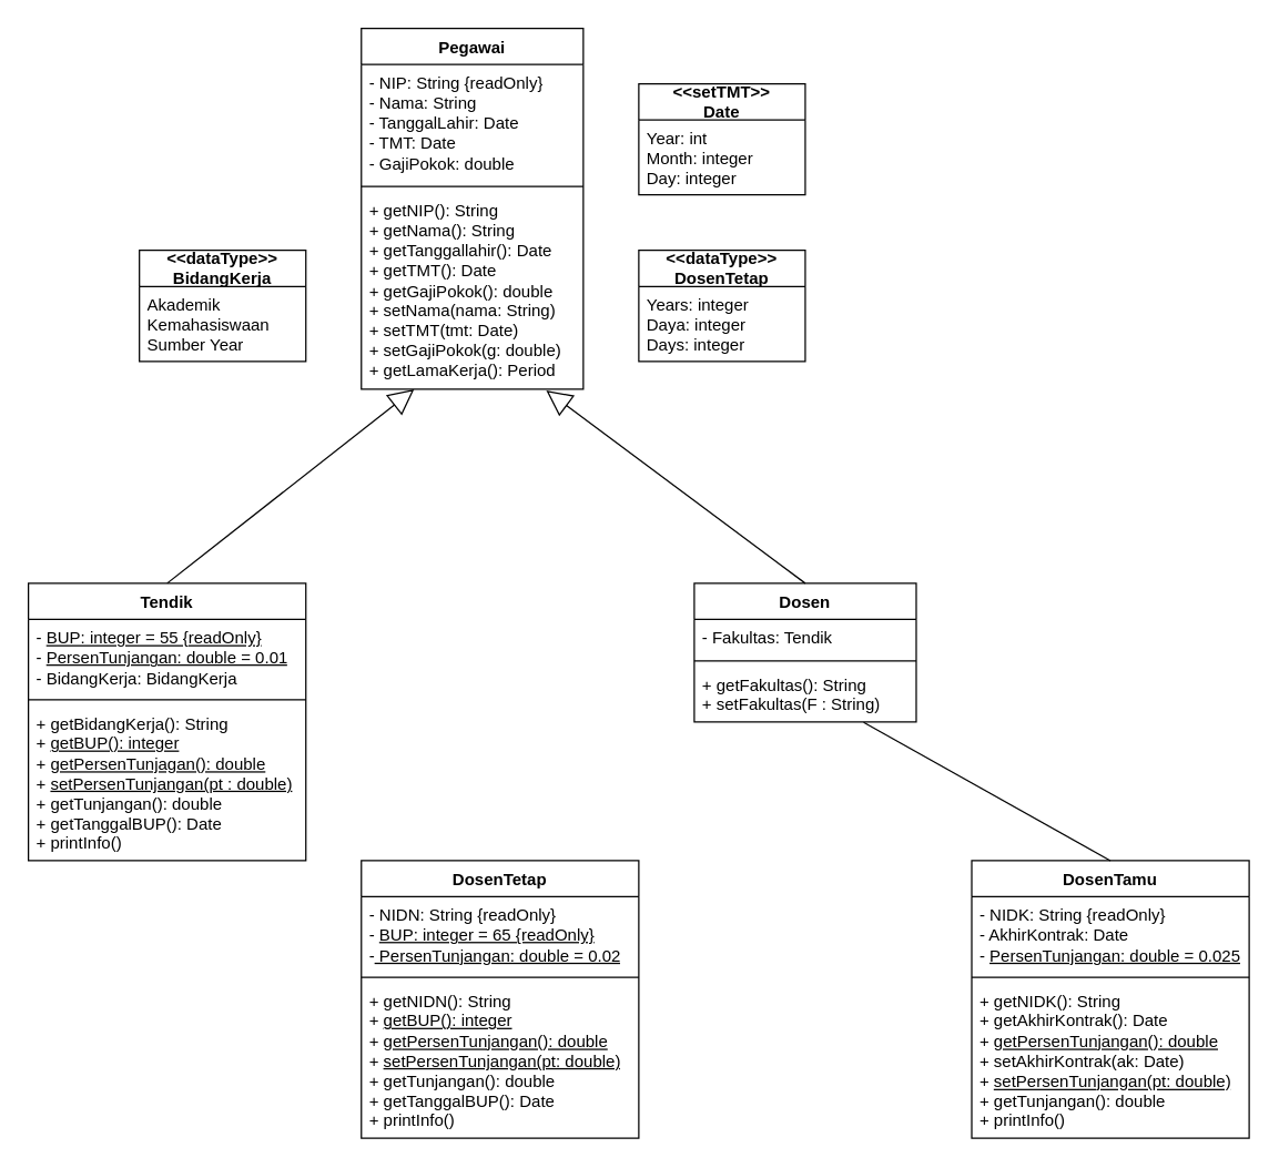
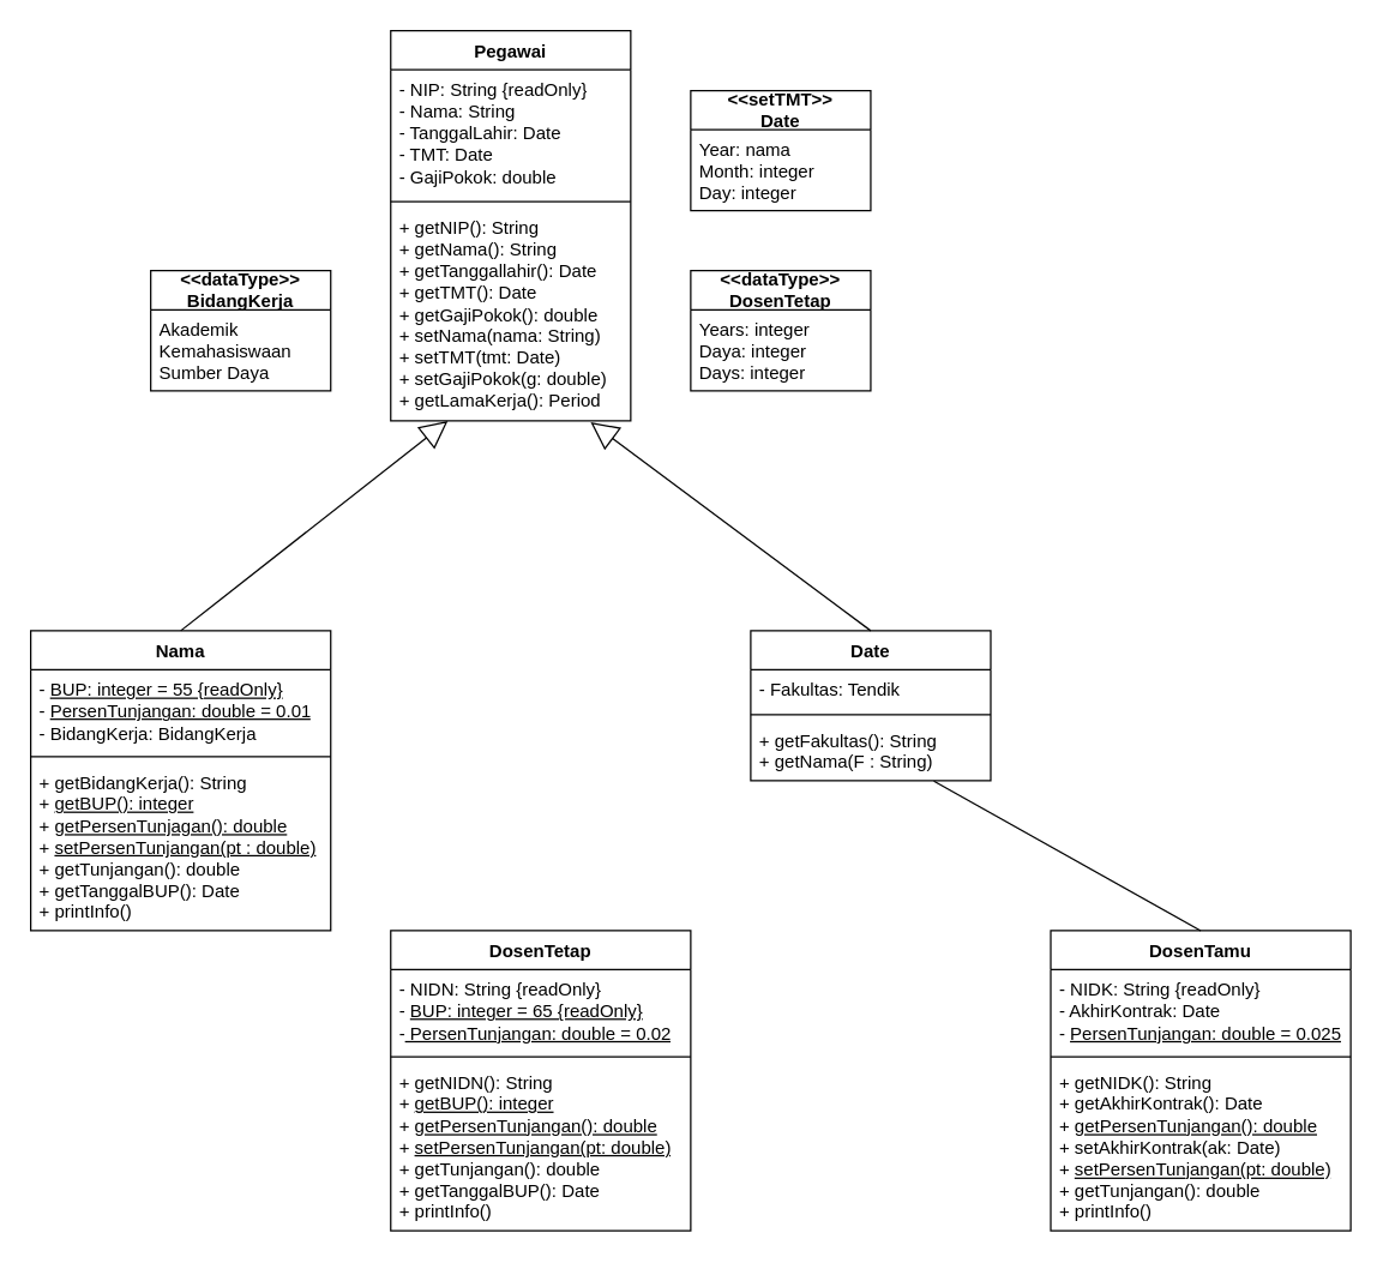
  <mxCell id="0" style=";html=1;" />
  <mxCell id="1" style=";html=1;" parent="0" />
- <mxCell id="2" value="Tendik" style="swimlane;fontStyle=1;align=center;verticalAlign=top;childLayout=stackLayout;horizontal=1;startSize=26;horizontalStack=0;resizeParent=1;resizeParentMax=0;resizeLast=0;collapsible=1;marginBottom=0;whiteSpace=wrap;html=1;" vertex="1" parent="1"><mxGeometry x="20" y="420" width="200" height="200" as="geometry" /></mxCell>
+ <mxCell id="2" value="Nama" style="swimlane;fontStyle=1;align=center;verticalAlign=top;childLayout=stackLayout;horizontal=1;startSize=26;horizontalStack=0;resizeParent=1;resizeParentMax=0;resizeLast=0;collapsible=1;marginBottom=0;whiteSpace=wrap;html=1;" vertex="1" parent="1"><mxGeometry x="20" y="420" width="200" height="200" as="geometry" /></mxCell>
  <mxCell id="3" value="- &lt;u&gt;BUP: integer = 55 {readOnly}&lt;/u&gt;&lt;div&gt;- &lt;u&gt;PersenTunjangan: double = 0.01&lt;/u&gt;&lt;/div&gt;&lt;div&gt;- BidangKerja: BidangKerja&lt;/div&gt;" style="text;strokeColor=none;fillColor=none;align=left;verticalAlign=top;spacingLeft=4;spacingRight=4;overflow=hidden;rotatable=0;points=[[0,0.5],[1,0.5]];portConstraint=eastwest;whiteSpace=wrap;html=1;" vertex="1" parent="2"><mxGeometry y="26" width="200" height="54" as="geometry" /></mxCell>
  <mxCell id="4" value="" style="line;strokeWidth=1;fillColor=none;align=left;verticalAlign=middle;spacingTop=-1;spacingLeft=3;spacingRight=3;rotatable=0;labelPosition=right;points=[];portConstraint=eastwest;strokeColor=inherit;" vertex="1" parent="2"><mxGeometry y="80" width="200" height="8" as="geometry" /></mxCell>
  <mxCell id="5" value="+ getBidangKerja(): String&lt;div&gt;+&amp;nbsp;&lt;u&gt;getBUP(): integer&lt;/u&gt;&lt;br&gt;&lt;div&gt;+ &lt;u&gt;getPersenTunjagan(): double&lt;/u&gt;&lt;/div&gt;&lt;div&gt;+ &lt;u&gt;setPersenTunjangan(pt : double)&lt;/u&gt;&lt;/div&gt;&lt;div&gt;+ getTunjangan(): double&lt;/div&gt;&lt;div&gt;+ getTanggalBUP(): Date&lt;/div&gt;&lt;div&gt;+ printInfo()&lt;/div&gt;&lt;/div&gt;" style="text;strokeColor=none;fillColor=none;align=left;verticalAlign=top;spacingLeft=4;spacingRight=4;overflow=hidden;rotatable=0;points=[[0,0.5],[1,0.5]];portConstraint=eastwest;whiteSpace=wrap;html=1;" vertex="1" parent="2"><mxGeometry y="88" width="200" height="112" as="geometry" /></mxCell>
  <mxCell id="6" value="Pegawai" style="swimlane;fontStyle=1;align=center;verticalAlign=top;childLayout=stackLayout;horizontal=1;startSize=26;horizontalStack=0;resizeParent=1;resizeParentMax=0;resizeLast=0;collapsible=1;marginBottom=0;whiteSpace=wrap;html=1;" vertex="1" parent="1"><mxGeometry x="260" y="20" width="160" height="260" as="geometry" /></mxCell>
  <mxCell id="7" value="- NIP: String {readOnly}&lt;div&gt;- Nama: String&lt;/div&gt;&lt;div&gt;- TanggalLahir: Date&lt;/div&gt;&lt;div&gt;- TMT: Date&lt;/div&gt;&lt;div&gt;- GajiPokok: double&lt;/div&gt;" style="text;strokeColor=none;fillColor=none;align=left;verticalAlign=top;spacingLeft=4;spacingRight=4;overflow=hidden;rotatable=0;points=[[0,0.5],[1,0.5]];portConstraint=eastwest;whiteSpace=wrap;html=1;" vertex="1" parent="6"><mxGeometry y="26" width="160" height="84" as="geometry" /></mxCell>
  <mxCell id="8" value="" style="line;strokeWidth=1;fillColor=none;align=left;verticalAlign=middle;spacingTop=-1;spacingLeft=3;spacingRight=3;rotatable=0;labelPosition=right;points=[];portConstraint=eastwest;strokeColor=inherit;" vertex="1" parent="6"><mxGeometry y="110" width="160" height="8" as="geometry" /></mxCell>
  <mxCell id="9" value="+ getNIP(): String&lt;div&gt;+ getNama(): String&lt;/div&gt;&lt;div&gt;+ getTanggallahir(): Date&lt;/div&gt;&lt;div&gt;+ getTMT(): Date&lt;/div&gt;&lt;div&gt;+ getGajiPokok(): double&lt;/div&gt;&lt;div&gt;+ setNama(nama: String)&lt;/div&gt;&lt;div&gt;+ setTMT(tmt: Date)&lt;/div&gt;&lt;div&gt;+ setGajiPokok(g: double)&lt;/div&gt;&lt;div&gt;+ getLamaKerja(): Period&lt;/div&gt;&lt;div&gt;&lt;br&gt;&lt;/div&gt;" style="text;strokeColor=none;fillColor=none;align=left;verticalAlign=top;spacingLeft=4;spacingRight=4;overflow=hidden;rotatable=0;points=[[0,0.5],[1,0.5]];portConstraint=eastwest;whiteSpace=wrap;html=1;" vertex="1" parent="6"><mxGeometry y="118" width="160" height="142" as="geometry" /></mxCell>
- <mxCell id="10" value="Dosen" style="swimlane;fontStyle=1;align=center;verticalAlign=top;childLayout=stackLayout;horizontal=1;startSize=26;horizontalStack=0;resizeParent=1;resizeParentMax=0;resizeLast=0;collapsible=1;marginBottom=0;whiteSpace=wrap;html=1;" vertex="1" parent="1"><mxGeometry x="500" y="420" width="160" height="100" as="geometry" /></mxCell>
+ <mxCell id="10" value="Date" style="swimlane;fontStyle=1;align=center;verticalAlign=top;childLayout=stackLayout;horizontal=1;startSize=26;horizontalStack=0;resizeParent=1;resizeParentMax=0;resizeLast=0;collapsible=1;marginBottom=0;whiteSpace=wrap;html=1;" vertex="1" parent="1"><mxGeometry x="500" y="420" width="160" height="100" as="geometry" /></mxCell>
  <mxCell id="11" value="- Fakultas: Tendik" style="text;strokeColor=none;fillColor=none;align=left;verticalAlign=top;spacingLeft=4;spacingRight=4;overflow=hidden;rotatable=0;points=[[0,0.5],[1,0.5]];portConstraint=eastwest;whiteSpace=wrap;html=1;" vertex="1" parent="10"><mxGeometry y="26" width="160" height="26" as="geometry" /></mxCell>
  <mxCell id="12" value="" style="line;strokeWidth=1;fillColor=none;align=left;verticalAlign=middle;spacingTop=-1;spacingLeft=3;spacingRight=3;rotatable=0;labelPosition=right;points=[];portConstraint=eastwest;strokeColor=inherit;" vertex="1" parent="10"><mxGeometry y="52" width="160" height="8" as="geometry" /></mxCell>
- <mxCell id="13" value="+ getFakultas(): String&lt;div&gt;+ setFakultas(F : String)&lt;/div&gt;" style="text;strokeColor=none;fillColor=none;align=left;verticalAlign=top;spacingLeft=4;spacingRight=4;overflow=hidden;rotatable=0;points=[[0,0.5],[1,0.5]];portConstraint=eastwest;whiteSpace=wrap;html=1;" vertex="1" parent="10"><mxGeometry y="60" width="160" height="40" as="geometry" /></mxCell>
+ <mxCell id="13" value="+ getFakultas(): String&lt;div&gt;+ getNama(F : String)&lt;/div&gt;" style="text;strokeColor=none;fillColor=none;align=left;verticalAlign=top;spacingLeft=4;spacingRight=4;overflow=hidden;rotatable=0;points=[[0,0.5],[1,0.5]];portConstraint=eastwest;whiteSpace=wrap;html=1;" vertex="1" parent="10"><mxGeometry y="60" width="160" height="40" as="geometry" /></mxCell>
  <mxCell id="14" value="DosenTetap" style="swimlane;fontStyle=1;align=center;verticalAlign=top;childLayout=stackLayout;horizontal=1;startSize=26;horizontalStack=0;resizeParent=1;resizeParentMax=0;resizeLast=0;collapsible=1;marginBottom=0;whiteSpace=wrap;html=1;" vertex="1" parent="1"><mxGeometry x="260" y="620" width="200" height="200" as="geometry" /></mxCell>
  <mxCell id="15" value="- NIDN: String {readOnly}&lt;div&gt;- &lt;u&gt;BUP: integer = 65 {readOnly}&lt;/u&gt;&lt;/div&gt;&lt;div&gt;-&lt;u&gt; PersenTunjangan: double = 0.02&lt;/u&gt;&lt;/div&gt;" style="text;strokeColor=none;fillColor=none;align=left;verticalAlign=top;spacingLeft=4;spacingRight=4;overflow=hidden;rotatable=0;points=[[0,0.5],[1,0.5]];portConstraint=eastwest;whiteSpace=wrap;html=1;" vertex="1" parent="14"><mxGeometry y="26" width="200" height="54" as="geometry" /></mxCell>
  <mxCell id="16" value="" style="line;strokeWidth=1;fillColor=none;align=left;verticalAlign=middle;spacingTop=-1;spacingLeft=3;spacingRight=3;rotatable=0;labelPosition=right;points=[];portConstraint=eastwest;strokeColor=inherit;" vertex="1" parent="14"><mxGeometry y="80" width="200" height="8" as="geometry" /></mxCell>
  <mxCell id="17" value="+ getNIDN(): String&lt;div&gt;+ &lt;u&gt;getBUP(): integer&lt;/u&gt;&lt;br&gt;&lt;div&gt;+ &lt;u&gt;getPersenTunjangan(): double&lt;/u&gt;&lt;/div&gt;&lt;div&gt;+ &lt;u&gt;setPersenTunjangan(pt: double)&lt;/u&gt;&lt;/div&gt;&lt;div&gt;+ getTunjangan(): double&lt;/div&gt;&lt;div&gt;+ getTanggalBUP(): Date&lt;/div&gt;&lt;div&gt;+ printInfo()&lt;/div&gt;&lt;/div&gt;" style="text;strokeColor=none;fillColor=none;align=left;verticalAlign=top;spacingLeft=4;spacingRight=4;overflow=hidden;rotatable=0;points=[[0,0.5],[1,0.5]];portConstraint=eastwest;whiteSpace=wrap;html=1;" vertex="1" parent="14"><mxGeometry y="88" width="200" height="112" as="geometry" /></mxCell>
  <mxCell id="18" value="DosenTamu" style="swimlane;fontStyle=1;align=center;verticalAlign=top;childLayout=stackLayout;horizontal=1;startSize=26;horizontalStack=0;resizeParent=1;resizeParentMax=0;resizeLast=0;collapsible=1;marginBottom=0;whiteSpace=wrap;html=1;" vertex="1" parent="1"><mxGeometry x="700" y="620" width="200" height="200" as="geometry" /></mxCell>
  <mxCell id="19" value="- NIDK: String {readOnly}&lt;div&gt;- AkhirKontrak: Date&lt;/div&gt;&lt;div&gt;- &lt;u&gt;PersenTunjangan: double = 0.025&lt;/u&gt;&lt;/div&gt;" style="text;strokeColor=none;fillColor=none;align=left;verticalAlign=top;spacingLeft=4;spacingRight=4;overflow=hidden;rotatable=0;points=[[0,0.5],[1,0.5]];portConstraint=eastwest;whiteSpace=wrap;html=1;" vertex="1" parent="18"><mxGeometry y="26" width="200" height="54" as="geometry" /></mxCell>
  <mxCell id="20" value="" style="line;strokeWidth=1;fillColor=none;align=left;verticalAlign=middle;spacingTop=-1;spacingLeft=3;spacingRight=3;rotatable=0;labelPosition=right;points=[];portConstraint=eastwest;strokeColor=inherit;" vertex="1" parent="18"><mxGeometry y="80" width="200" height="8" as="geometry" /></mxCell>
  <mxCell id="21" value="+ getNIDK(): String&lt;div&gt;+ getAkhirKontrak(): Date&lt;/div&gt;&lt;div&gt;+ &lt;u&gt;getPersenTunjangan(): double&lt;/u&gt;&lt;/div&gt;&lt;div&gt;+ setAkhirKontrak(ak: Date)&lt;/div&gt;&lt;div&gt;+ &lt;u&gt;setPersenTunjangan(pt: double)&lt;/u&gt;&lt;/div&gt;&lt;div&gt;+ getTunjangan(): double&lt;/div&gt;&lt;div&gt;+ printInfo()&lt;/div&gt;" style="text;strokeColor=none;fillColor=none;align=left;verticalAlign=top;spacingLeft=4;spacingRight=4;overflow=hidden;rotatable=0;points=[[0,0.5],[1,0.5]];portConstraint=eastwest;whiteSpace=wrap;html=1;" vertex="1" parent="18"><mxGeometry y="88" width="200" height="112" as="geometry" /></mxCell>
  <mxCell id="22" value="&lt;b&gt;&amp;lt;&amp;lt;dataType&amp;gt;&amp;gt;&lt;/b&gt;&lt;div&gt;&lt;b&gt;DosenTetap&lt;/b&gt;&lt;/div&gt;" style="swimlane;fontStyle=0;childLayout=stackLayout;horizontal=1;startSize=26;fillColor=none;horizontalStack=0;resizeParent=1;resizeParentMax=0;resizeLast=0;collapsible=1;marginBottom=0;whiteSpace=wrap;html=1;" vertex="1" parent="1"><mxGeometry x="460" y="180" width="120" height="80" as="geometry" /></mxCell>
  <mxCell id="23" value="Years: integer&lt;div&gt;Daya: integer&lt;/div&gt;&lt;div&gt;Days: integer&lt;/div&gt;" style="text;strokeColor=none;fillColor=none;align=left;verticalAlign=top;spacingLeft=4;spacingRight=4;overflow=hidden;rotatable=0;points=[[0,0.5],[1,0.5]];portConstraint=eastwest;whiteSpace=wrap;html=1;" vertex="1" parent="22"><mxGeometry y="26" width="120" height="54" as="geometry" /></mxCell>
  <mxCell id="24" value="&lt;b&gt;&amp;lt;&amp;lt;dataType&amp;gt;&amp;gt;&lt;/b&gt;&lt;div&gt;&lt;b&gt;BidangKerja&lt;/b&gt;&lt;/div&gt;" style="swimlane;fontStyle=0;childLayout=stackLayout;horizontal=1;startSize=26;fillColor=none;horizontalStack=0;resizeParent=1;resizeParentMax=0;resizeLast=0;collapsible=1;marginBottom=0;whiteSpace=wrap;html=1;" vertex="1" parent="1"><mxGeometry x="100" y="180" width="120" height="80" as="geometry" /></mxCell>
- <mxCell id="25" value="Akademik&lt;div&gt;Kemahasiswaan&lt;/div&gt;&lt;div&gt;Sumber Year&lt;/div&gt;" style="text;strokeColor=none;fillColor=none;align=left;verticalAlign=top;spacingLeft=4;spacingRight=4;overflow=hidden;rotatable=0;points=[[0,0.5],[1,0.5]];portConstraint=eastwest;whiteSpace=wrap;html=1;" vertex="1" parent="24"><mxGeometry y="26" width="120" height="54" as="geometry" /></mxCell>
+ <mxCell id="25" value="Akademik&lt;div&gt;Kemahasiswaan&lt;/div&gt;&lt;div&gt;Sumber Daya&lt;/div&gt;" style="text;strokeColor=none;fillColor=none;align=left;verticalAlign=top;spacingLeft=4;spacingRight=4;overflow=hidden;rotatable=0;points=[[0,0.5],[1,0.5]];portConstraint=eastwest;whiteSpace=wrap;html=1;" vertex="1" parent="24"><mxGeometry y="26" width="120" height="54" as="geometry" /></mxCell>
  <mxCell id="26" value="" style="endArrow=block;endSize=16;endFill=0;html=1;rounded=0;exitX=0.5;exitY=0;exitDx=0;exitDy=0;entryX=0.238;entryY=1.001;entryDx=0;entryDy=0;entryPerimeter=0;" edge="1" parent="1" source="2" target="9"><mxGeometry width="160" relative="1" as="geometry"><mxPoint x="210" y="460" as="sourcePoint" /><mxPoint x="370" y="460" as="targetPoint" /></mxGeometry></mxCell>
  <mxCell id="27" value="" style="endArrow=block;endSize=16;endFill=0;html=1;rounded=0;exitX=0.5;exitY=0;exitDx=0;exitDy=0;entryX=0.833;entryY=1.007;entryDx=0;entryDy=0;entryPerimeter=0;" edge="1" parent="1" source="10" target="9"><mxGeometry width="160" relative="1" as="geometry"><mxPoint x="311" y="470" as="sourcePoint" /><mxPoint x="389" y="290" as="targetPoint" /></mxGeometry></mxCell>
  <mxCell id="28" value="" style="endArrow=none;endSize=16;endFill=0;html=1;rounded=0;exitX=0.5;exitY=0;exitDx=0;exitDy=0;entryX=0.763;entryY=1.005;entryDx=0;entryDy=0;entryPerimeter=0;" edge="1" parent="1" source="18" target="13"><mxGeometry width="160" relative="1" as="geometry"><mxPoint x="647" y="659" as="sourcePoint" /><mxPoint x="460" y="520" as="targetPoint" /></mxGeometry></mxCell>
  <mxCell id="29" value="&lt;b&gt;&amp;lt;&amp;lt;setTMT&amp;gt;&amp;gt;&lt;/b&gt;&lt;div&gt;&lt;b&gt;Date&lt;/b&gt;&lt;/div&gt;" style="swimlane;fontStyle=0;childLayout=stackLayout;horizontal=1;startSize=26;fillColor=none;horizontalStack=0;resizeParent=1;resizeParentMax=0;resizeLast=0;collapsible=1;marginBottom=0;whiteSpace=wrap;html=1;" vertex="1" parent="1"><mxGeometry x="460" y="60" width="120" height="80" as="geometry" /></mxCell>
- <mxCell id="30" value="Year: int&lt;div&gt;Month: integer&lt;/div&gt;&lt;div&gt;Day: integer&lt;/div&gt;" style="text;strokeColor=none;fillColor=none;align=left;verticalAlign=top;spacingLeft=4;spacingRight=4;overflow=hidden;rotatable=0;points=[[0,0.5],[1,0.5]];portConstraint=eastwest;whiteSpace=wrap;html=1;" vertex="1" parent="29"><mxGeometry y="26" width="120" height="54" as="geometry" /></mxCell>
+ <mxCell id="30" value="Year: nama&lt;div&gt;Month: integer&lt;/div&gt;&lt;div&gt;Day: integer&lt;/div&gt;" style="text;strokeColor=none;fillColor=none;align=left;verticalAlign=top;spacingLeft=4;spacingRight=4;overflow=hidden;rotatable=0;points=[[0,0.5],[1,0.5]];portConstraint=eastwest;whiteSpace=wrap;html=1;" vertex="1" parent="29"><mxGeometry y="26" width="120" height="54" as="geometry" /></mxCell>
